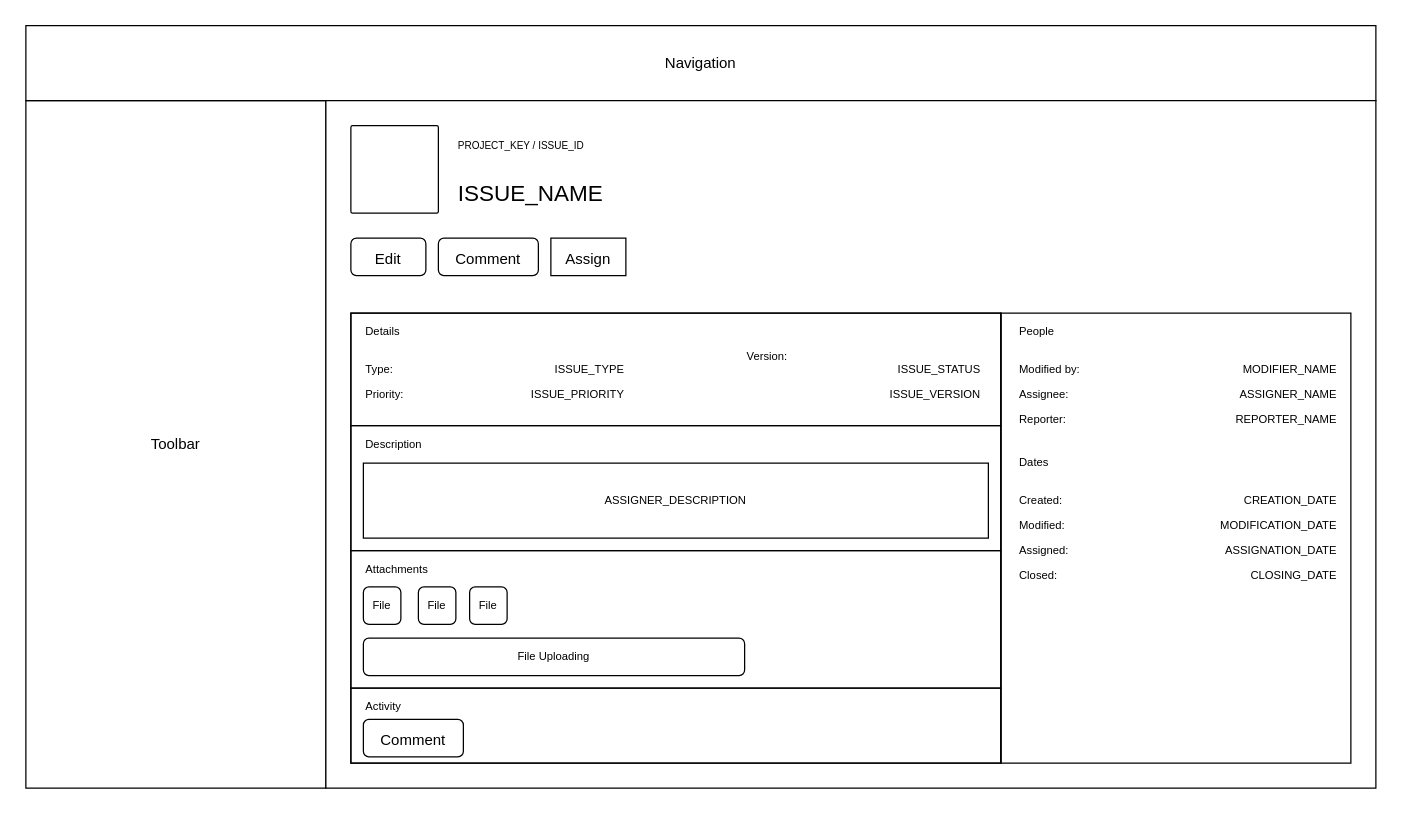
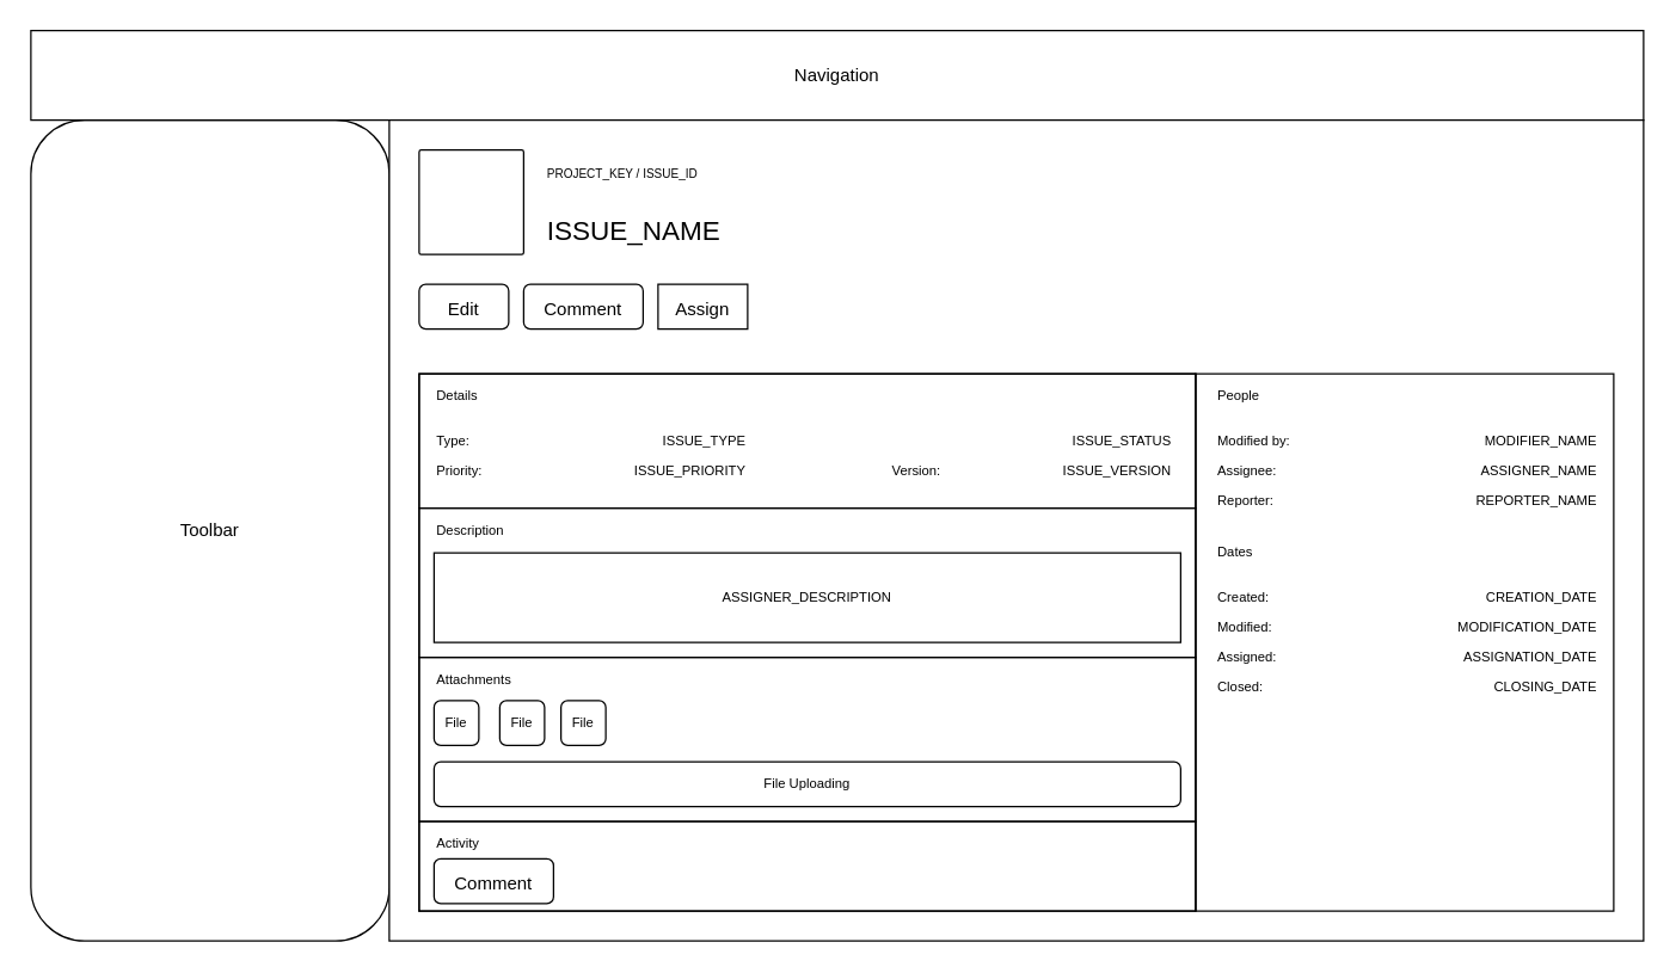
  <mxCell id="0" />
  <mxCell id="1" parent="0" />
- <mxCell id="2" value="Toolbar" style="rounded=0;whiteSpace=wrap;html=1;" vertex="1" parent="1"><mxGeometry x="20" y="80" width="240" height="550" as="geometry" /></mxCell>
+ <mxCell id="2" value="Toolbar" style="whiteSpace=wrap;html=1;rounded=1;" vertex="1" parent="1"><mxGeometry x="20" y="80" width="240" height="550" as="geometry" /></mxCell>
  <mxCell id="3" value="Navigation" style="rounded=0;whiteSpace=wrap;html=1;" vertex="1" parent="1"><mxGeometry x="20" y="20" width="1080" height="60" as="geometry" /></mxCell>
  <mxCell id="4" value="" style="rounded=0;whiteSpace=wrap;html=1;" vertex="1" parent="1"><mxGeometry x="260" y="80" width="840" height="550" as="geometry" /></mxCell>
  <mxCell id="5" value="" style="rounded=1;whiteSpace=wrap;html=1;arcSize=2;fillStyle=hatch;gradientColor=none;fillColor=#FFFFFF;" vertex="1" parent="1"><mxGeometry x="280" y="100" width="70" height="70" as="geometry" /></mxCell>
  <mxCell id="6" value="&lt;font style=&quot;font-size: 8px;&quot;&gt;PROJECT_KEY / ISSUE_ID&lt;/font&gt;" style="rounded=0;whiteSpace=wrap;html=1;fillStyle=auto;fillColor=none;gradientColor=none;strokeColor=none;align=left;" vertex="1" parent="1"><mxGeometry x="364" y="100" width="110" height="30" as="geometry" /></mxCell>
  <mxCell id="7" value="&lt;font style=&quot;font-size: 18px;&quot;&gt;ISSUE_NAME&lt;/font&gt;" style="rounded=0;whiteSpace=wrap;html=1;fillStyle=auto;fillColor=none;gradientColor=none;align=left;strokeColor=none;fontSize=18;" vertex="1" parent="1"><mxGeometry x="364" y="140" width="150" height="30" as="geometry" /></mxCell>
  <mxCell id="8" value="&lt;font style=&quot;font-size: 12px;&quot;&gt;Edit&lt;/font&gt;" style="rounded=1;whiteSpace=wrap;html=1;fillStyle=auto;fontSize=18;fillColor=none;gradientColor=none;" vertex="1" parent="1"><mxGeometry x="280" y="190" width="60" height="30" as="geometry" /></mxCell>
  <mxCell id="9" value="&lt;font style=&quot;font-size: 12px;&quot;&gt;Comment&lt;/font&gt;" style="rounded=1;whiteSpace=wrap;html=1;fillStyle=auto;fontSize=18;fillColor=none;gradientColor=none;" vertex="1" parent="1"><mxGeometry x="350" y="190" width="80" height="30" as="geometry" /></mxCell>
  <mxCell id="10" value="&lt;font style=&quot;font-size: 12px;&quot;&gt;Assign&lt;/font&gt;" style="whiteSpace=wrap;html=1;fillStyle=auto;fontSize=18;fillColor=none;gradientColor=none;rounded=0;" vertex="1" parent="1"><mxGeometry x="440" y="190" width="60" height="30" as="geometry" /></mxCell>
  <mxCell id="11" value="" style="rounded=0;whiteSpace=wrap;html=1;fillStyle=auto;fontSize=12;fillColor=none;gradientColor=none;" vertex="1" parent="1"><mxGeometry x="280" y="250" width="520" height="360" as="geometry" /></mxCell>
  <mxCell id="12" value="" style="rounded=0;whiteSpace=wrap;html=1;fillStyle=auto;fontSize=12;fillColor=none;gradientColor=none;" vertex="1" parent="1"><mxGeometry x="280" y="250" width="520" height="90" as="geometry" /></mxCell>
  <mxCell id="13" value="Details" style="text;html=1;align=left;verticalAlign=middle;resizable=0;points=[];autosize=1;strokeColor=none;fillColor=none;fontSize=9;" vertex="1" parent="1"><mxGeometry x="290" y="255" width="50" height="20" as="geometry" /></mxCell>
  <mxCell id="14" value="" style="rounded=0;whiteSpace=wrap;html=1;fillStyle=auto;fontSize=10;fillColor=none;gradientColor=none;" vertex="1" parent="1"><mxGeometry x="800" y="250" width="280" height="360" as="geometry" /></mxCell>
  <mxCell id="15" value="People" style="text;html=1;align=left;verticalAlign=middle;resizable=0;points=[];autosize=1;strokeColor=none;fillColor=none;fontSize=9;" vertex="1" parent="1"><mxGeometry x="813" y="255" width="50" height="20" as="geometry" /></mxCell>
  <mxCell id="16" value="Type:" style="text;html=1;align=left;verticalAlign=middle;resizable=0;points=[];autosize=1;strokeColor=none;fillColor=none;fontSize=9;" vertex="1" parent="1"><mxGeometry x="290" y="285" width="50" height="20" as="geometry" /></mxCell>
  <mxCell id="17" value="Priority:" style="text;html=1;align=left;verticalAlign=middle;resizable=0;points=[];autosize=1;strokeColor=none;fillColor=none;fontSize=9;" vertex="1" parent="1"><mxGeometry x="290" y="305" width="50" height="20" as="geometry" /></mxCell>
- <mxCell id="18" value="Version:" style="text;html=1;align=left;verticalAlign=middle;resizable=0;points=[];autosize=1;strokeColor=none;fillColor=none;fontSize=9;" vertex="1" parent="1"><mxGeometry x="595" y="275" width="60" height="20" as="geometry" /></mxCell>
+ <mxCell id="18" value="Version:" style="text;html=1;align=left;verticalAlign=middle;resizable=0;points=[];autosize=1;strokeColor=none;fillColor=none;fontSize=9;" vertex="1" parent="1"><mxGeometry x="595" y="305" width="60" height="20" as="geometry" /></mxCell>
  <mxCell id="19" value="Modified by:" style="text;html=1;align=left;verticalAlign=middle;resizable=0;points=[];autosize=1;strokeColor=none;fillColor=none;fontSize=9;" vertex="1" parent="1"><mxGeometry x="813" y="285" width="70" height="20" as="geometry" /></mxCell>
  <mxCell id="20" value="Assignee:" style="text;html=1;align=left;verticalAlign=middle;resizable=0;points=[];autosize=1;strokeColor=none;fillColor=none;fontSize=9;" vertex="1" parent="1"><mxGeometry x="813" y="305" width="60" height="20" as="geometry" /></mxCell>
  <mxCell id="21" value="Reporter:" style="text;html=1;align=left;verticalAlign=middle;resizable=0;points=[];autosize=1;strokeColor=none;fillColor=none;fontSize=9;" vertex="1" parent="1"><mxGeometry x="813" y="325" width="60" height="20" as="geometry" /></mxCell>
  <mxCell id="22" value="Dates" style="text;html=1;align=left;verticalAlign=middle;resizable=0;points=[];autosize=1;strokeColor=none;fillColor=none;fontSize=9;" vertex="1" parent="1"><mxGeometry x="813" y="360" width="50" height="20" as="geometry" /></mxCell>
  <mxCell id="23" value="Created:" style="text;html=1;align=left;verticalAlign=middle;resizable=0;points=[];autosize=1;strokeColor=none;fillColor=none;fontSize=9;" vertex="1" parent="1"><mxGeometry x="813" y="390" width="60" height="20" as="geometry" /></mxCell>
  <mxCell id="24" value="Modified:" style="text;html=1;align=left;verticalAlign=middle;resizable=0;points=[];autosize=1;strokeColor=none;fillColor=none;fontSize=9;" vertex="1" parent="1"><mxGeometry x="813" y="410" width="60" height="20" as="geometry" /></mxCell>
  <mxCell id="25" value="Assigned:" style="text;html=1;align=left;verticalAlign=middle;resizable=0;points=[];autosize=1;strokeColor=none;fillColor=none;fontSize=9;" vertex="1" parent="1"><mxGeometry x="813" y="430" width="60" height="20" as="geometry" /></mxCell>
  <mxCell id="26" value="Closed:" style="text;html=1;align=left;verticalAlign=middle;resizable=0;points=[];autosize=1;strokeColor=none;fillColor=none;fontSize=9;" vertex="1" parent="1"><mxGeometry x="813" y="450" width="50" height="20" as="geometry" /></mxCell>
  <mxCell id="27" value="ISSUE_TYPE" style="text;html=1;align=right;verticalAlign=middle;resizable=0;points=[];autosize=1;strokeColor=none;fillColor=none;fontSize=9;" vertex="1" parent="1"><mxGeometry x="420" y="285" width="80" height="20" as="geometry" /></mxCell>
  <mxCell id="28" value="ISSUE_PRIORITY" style="text;html=1;align=right;verticalAlign=middle;resizable=0;points=[];autosize=1;strokeColor=none;fillColor=none;fontSize=9;" vertex="1" parent="1"><mxGeometry x="400" y="305" width="100" height="20" as="geometry" /></mxCell>
  <mxCell id="29" value="ISSUE_STATUS" style="text;html=1;align=right;verticalAlign=middle;resizable=0;points=[];autosize=1;strokeColor=none;fillColor=none;fontSize=9;" vertex="1" parent="1"><mxGeometry x="695" y="285" width="90" height="20" as="geometry" /></mxCell>
  <mxCell id="30" value="ISSUE_VERSION" style="text;html=1;align=right;verticalAlign=middle;resizable=0;points=[];autosize=1;strokeColor=none;fillColor=none;fontSize=9;" vertex="1" parent="1"><mxGeometry x="685" y="305" width="100" height="20" as="geometry" /></mxCell>
  <mxCell id="31" value="MODIFIER_NAME" style="text;html=1;align=right;verticalAlign=middle;resizable=0;points=[];autosize=1;strokeColor=none;fillColor=none;fontSize=9;" vertex="1" parent="1"><mxGeometry x="970" y="285" width="100" height="20" as="geometry" /></mxCell>
  <mxCell id="32" value="ASSIGNER_NAME" style="text;html=1;align=right;verticalAlign=middle;resizable=0;points=[];autosize=1;strokeColor=none;fillColor=none;fontSize=9;" vertex="1" parent="1"><mxGeometry x="970" y="305" width="100" height="20" as="geometry" /></mxCell>
  <mxCell id="33" value="REPORTER_NAME" style="text;html=1;align=right;verticalAlign=middle;resizable=0;points=[];autosize=1;strokeColor=none;fillColor=none;fontSize=9;" vertex="1" parent="1"><mxGeometry x="970" y="325" width="100" height="20" as="geometry" /></mxCell>
  <mxCell id="34" value="CREATION_DATE" style="text;html=1;align=right;verticalAlign=middle;resizable=0;points=[];autosize=1;strokeColor=none;fillColor=none;fontSize=9;" vertex="1" parent="1"><mxGeometry x="970" y="390" width="100" height="20" as="geometry" /></mxCell>
  <mxCell id="35" value="MODIFICATION_DATE" style="text;html=1;align=right;verticalAlign=middle;resizable=0;points=[];autosize=1;strokeColor=none;fillColor=none;fontSize=9;" vertex="1" parent="1"><mxGeometry x="950" y="410" width="120" height="20" as="geometry" /></mxCell>
  <mxCell id="36" value="ASSIGNATION_DATE" style="text;html=1;align=right;verticalAlign=middle;resizable=0;points=[];autosize=1;strokeColor=none;fillColor=none;fontSize=9;" vertex="1" parent="1"><mxGeometry x="960" y="430" width="110" height="20" as="geometry" /></mxCell>
  <mxCell id="37" value="CLOSING_DATE" style="text;html=1;align=right;verticalAlign=middle;resizable=0;points=[];autosize=1;strokeColor=none;fillColor=none;fontSize=9;" vertex="1" parent="1"><mxGeometry x="980" y="450" width="90" height="20" as="geometry" /></mxCell>
  <mxCell id="38" value="" style="rounded=0;whiteSpace=wrap;html=1;fillStyle=auto;fontSize=9;fillColor=none;gradientColor=none;" vertex="1" parent="1"><mxGeometry x="280" y="340" width="520" height="100" as="geometry" /></mxCell>
  <mxCell id="39" value="" style="rounded=0;whiteSpace=wrap;html=1;fillStyle=auto;fontSize=9;fillColor=none;gradientColor=none;" vertex="1" parent="1"><mxGeometry x="280" y="440" width="520" height="110" as="geometry" /></mxCell>
  <mxCell id="40" value="" style="rounded=0;whiteSpace=wrap;html=1;fillStyle=auto;fontSize=9;fillColor=none;gradientColor=none;" vertex="1" parent="1"><mxGeometry x="280" y="550" width="520" height="60" as="geometry" /></mxCell>
  <mxCell id="41" value="Description" style="text;html=1;align=left;verticalAlign=middle;resizable=0;points=[];autosize=1;strokeColor=none;fillColor=none;fontSize=9;" vertex="1" parent="1"><mxGeometry x="290" y="345" width="70" height="20" as="geometry" /></mxCell>
  <mxCell id="42" value="ASSIGNER_DESCRIPTION" style="rounded=0;whiteSpace=wrap;html=1;fillStyle=hatch;fontSize=9;fillColor=#FFFFFF;gradientColor=none;" vertex="1" parent="1"><mxGeometry x="290" y="370" width="500" height="60" as="geometry" /></mxCell>
  <mxCell id="43" value="Attachments" style="text;html=1;align=left;verticalAlign=middle;resizable=0;points=[];autosize=1;strokeColor=none;fillColor=none;fontSize=9;" vertex="1" parent="1"><mxGeometry x="290" y="445" width="70" height="20" as="geometry" /></mxCell>
  <mxCell id="44" value="File" style="rounded=1;whiteSpace=wrap;html=1;fillStyle=hatch;fontSize=9;fillColor=none;gradientColor=none;" vertex="1" parent="1"><mxGeometry x="290" y="469" width="30" height="30" as="geometry" /></mxCell>
  <mxCell id="45" value="File" style="rounded=1;whiteSpace=wrap;html=1;fillStyle=hatch;fontSize=9;fillColor=none;gradientColor=none;" vertex="1" parent="1"><mxGeometry x="334" y="469" width="30" height="30" as="geometry" /></mxCell>
  <mxCell id="46" value="File" style="rounded=1;whiteSpace=wrap;html=1;fillStyle=hatch;fontSize=9;fillColor=none;gradientColor=none;" vertex="1" parent="1"><mxGeometry x="375" y="469" width="30" height="30" as="geometry" /></mxCell>
- <mxCell id="47" value="File Uploading" style="rounded=1;whiteSpace=wrap;html=1;fillStyle=hatch;fontSize=9;fillColor=none;gradientColor=none;" vertex="1" parent="1"><mxGeometry x="290" y="510" width="305" height="30" as="geometry" /></mxCell>
+ <mxCell id="47" value="File Uploading" style="rounded=1;whiteSpace=wrap;html=1;fillStyle=hatch;fontSize=9;fillColor=none;gradientColor=none;" vertex="1" parent="1"><mxGeometry x="290" y="510" width="500" height="30" as="geometry" /></mxCell>
  <mxCell id="48" value="Activity" style="text;html=1;align=left;verticalAlign=middle;resizable=0;points=[];autosize=1;strokeColor=none;fillColor=none;fontSize=9;" vertex="1" parent="1"><mxGeometry x="290" y="555" width="50" height="20" as="geometry" /></mxCell>
  <mxCell id="49" value="&lt;font style=&quot;font-size: 12px;&quot;&gt;Comment&lt;/font&gt;" style="rounded=1;whiteSpace=wrap;html=1;fillStyle=auto;fontSize=18;fillColor=none;gradientColor=none;" vertex="1" parent="1"><mxGeometry x="290" y="575" width="80" height="30" as="geometry" /></mxCell>
  <mxCell id="50" value="" style="html=1;verticalLabelPosition=bottom;labelBackgroundColor=#ffffff;verticalAlign=top;shadow=0;dashed=0;strokeWidth=1;shape=mxgraph.ios7.misc.down;rounded=1;glass=0;sketch=0;fontSize=8;fillColor=none;strokeColor=#FFFFFF;" vertex="1" parent="1"><mxGeometry x="773" y="262" width="12" height="6" as="geometry" /></mxCell>
  <mxCell id="51" value="" style="html=1;verticalLabelPosition=bottom;labelBackgroundColor=#ffffff;verticalAlign=top;shadow=0;dashed=0;strokeWidth=1;shape=mxgraph.ios7.misc.down;rounded=1;glass=0;sketch=0;fontSize=8;fillColor=none;strokeColor=#FFFFFF;" vertex="1" parent="1"><mxGeometry x="1058" y="262" width="12" height="6" as="geometry" /></mxCell>
  <mxCell id="52" value="" style="html=1;verticalLabelPosition=bottom;labelBackgroundColor=#ffffff;verticalAlign=top;shadow=0;dashed=0;strokeWidth=1;shape=mxgraph.ios7.misc.down;rounded=1;glass=0;sketch=0;fontSize=8;fillColor=none;strokeColor=#FFFFFF;" vertex="1" parent="1"><mxGeometry x="1058" y="370" width="12" height="6" as="geometry" /></mxCell>
  <mxCell id="53" value="" style="html=1;verticalLabelPosition=bottom;labelBackgroundColor=#ffffff;verticalAlign=top;shadow=0;dashed=0;strokeWidth=1;shape=mxgraph.ios7.misc.down;rounded=1;glass=0;sketch=0;fontSize=8;fillColor=none;strokeColor=#FFFFFF;" vertex="1" parent="1"><mxGeometry x="773" y="452" width="12" height="6" as="geometry" /></mxCell>
  <mxCell id="54" value="" style="html=1;verticalLabelPosition=bottom;labelBackgroundColor=#ffffff;verticalAlign=top;shadow=0;dashed=0;strokeWidth=1;shape=mxgraph.ios7.misc.down;rounded=1;glass=0;sketch=0;fontSize=8;fillColor=none;strokeColor=#FFFFFF;" vertex="1" parent="1"><mxGeometry x="778" y="562" width="12" height="6" as="geometry" /></mxCell>
